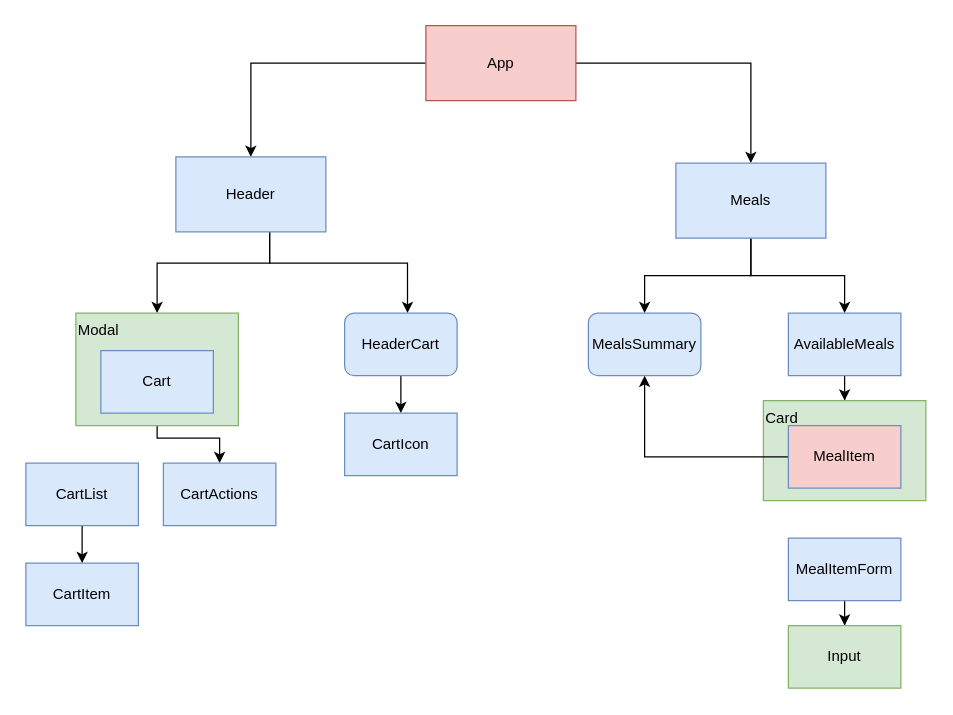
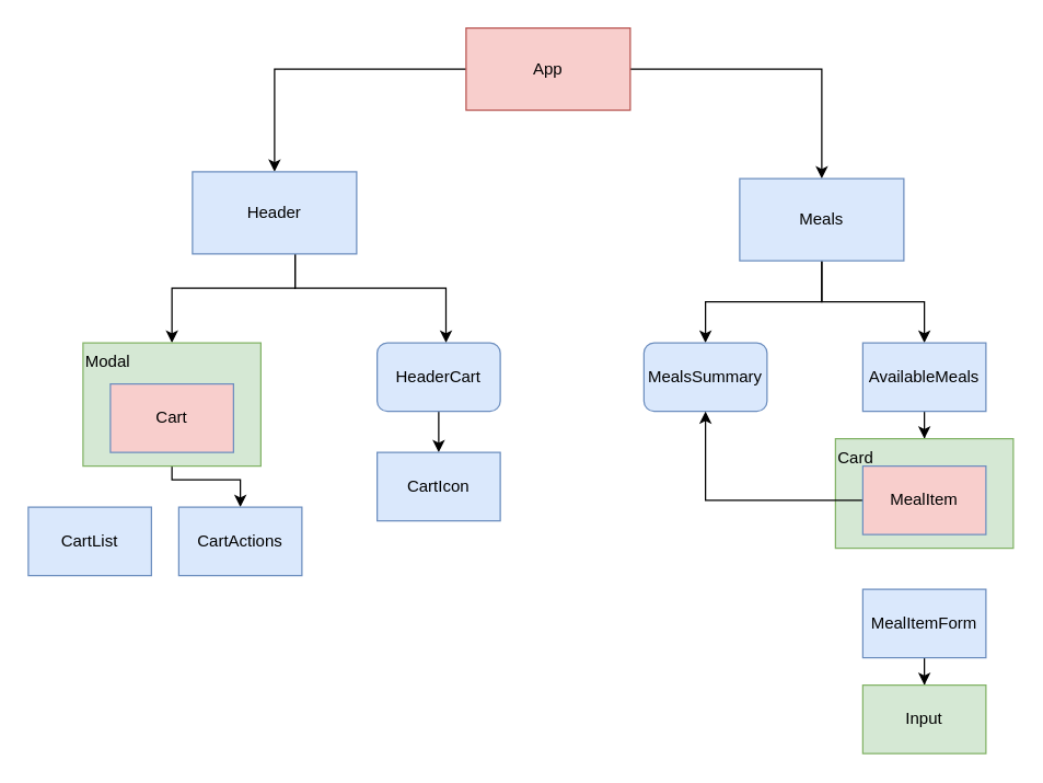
  <mxCell id="0" />
  <mxCell id="1" parent="0" />
  <mxCell id="2" style="edgeStyle=orthogonalEdgeStyle;rounded=0;orthogonalLoop=1;jettySize=auto;html=1;entryX=0.5;entryY=0;entryDx=0;entryDy=0;" edge="1" parent="1" source="4" target="7"><mxGeometry relative="1" as="geometry" /></mxCell>
  <mxCell id="3" style="edgeStyle=orthogonalEdgeStyle;rounded=0;orthogonalLoop=1;jettySize=auto;html=1;entryX=0.5;entryY=0;entryDx=0;entryDy=0;" edge="1" parent="1" source="4" target="10"><mxGeometry relative="1" as="geometry" /></mxCell>
  <mxCell id="4" value="App" style="rounded=0;whiteSpace=wrap;html=1;fillColor=#f8cecc;strokeColor=#b85450;" vertex="1" parent="1"><mxGeometry x="340" y="20" width="120" height="60" as="geometry" /></mxCell>
  <mxCell id="5" style="edgeStyle=orthogonalEdgeStyle;rounded=0;orthogonalLoop=1;jettySize=auto;html=1;entryX=0.559;entryY=-0.003;entryDx=0;entryDy=0;entryPerimeter=0;" edge="1" parent="1" source="7" target="12"><mxGeometry relative="1" as="geometry"><Array as="points"><mxPoint x="215" y="210" /><mxPoint x="325" y="210" /></Array></mxGeometry></mxCell>
  <mxCell id="6" style="edgeStyle=orthogonalEdgeStyle;rounded=0;orthogonalLoop=1;jettySize=auto;html=1;" edge="1" parent="1" source="7" target="23"><mxGeometry relative="1" as="geometry"><Array as="points"><mxPoint x="215" y="210" /><mxPoint x="125" y="210" /></Array></mxGeometry></mxCell>
  <mxCell id="7" value="Header" style="rounded=0;whiteSpace=wrap;html=1;fillColor=#dae8fc;strokeColor=#6c8ebf;" vertex="1" parent="1"><mxGeometry x="140" y="125" width="120" height="60" as="geometry" /></mxCell>
  <mxCell id="8" style="edgeStyle=orthogonalEdgeStyle;rounded=0;orthogonalLoop=1;jettySize=auto;html=1;" edge="1" parent="1" source="10" target="13"><mxGeometry relative="1" as="geometry" /></mxCell>
  <mxCell id="9" style="edgeStyle=orthogonalEdgeStyle;rounded=0;orthogonalLoop=1;jettySize=auto;html=1;" edge="1" parent="1" source="10" target="15"><mxGeometry relative="1" as="geometry" /></mxCell>
  <mxCell id="10" value="Meals" style="rounded=0;whiteSpace=wrap;html=1;fillColor=#dae8fc;strokeColor=#6c8ebf;" vertex="1" parent="1"><mxGeometry x="540" y="130" width="120" height="60" as="geometry" /></mxCell>
  <mxCell id="11" style="edgeStyle=orthogonalEdgeStyle;rounded=0;orthogonalLoop=1;jettySize=auto;html=1;" edge="1" parent="1" source="12" target="24"><mxGeometry relative="1" as="geometry" /></mxCell>
  <mxCell id="12" value="HeaderCart" style="whiteSpace=wrap;html=1;fillColor=#dae8fc;strokeColor=#6c8ebf;rounded=1;" vertex="1" parent="1"><mxGeometry x="275" y="250" width="90" height="50" as="geometry" /></mxCell>
  <mxCell id="13" value="MealsSummary" style="whiteSpace=wrap;html=1;fillColor=#dae8fc;strokeColor=#6c8ebf;rounded=1;" vertex="1" parent="1"><mxGeometry x="470" y="250" width="90" height="50" as="geometry" /></mxCell>
  <mxCell id="14" style="edgeStyle=orthogonalEdgeStyle;rounded=0;orthogonalLoop=1;jettySize=auto;html=1;entryX=0.5;entryY=0;entryDx=0;entryDy=0;" edge="1" parent="1" source="15" target="16"><mxGeometry relative="1" as="geometry" /></mxCell>
  <mxCell id="15" value="AvailableMeals" style="rounded=0;whiteSpace=wrap;html=1;fillColor=#dae8fc;strokeColor=#6c8ebf;" vertex="1" parent="1"><mxGeometry x="630" y="250" width="90" height="50" as="geometry" /></mxCell>
  <mxCell id="16" value="Card" style="rounded=0;whiteSpace=wrap;html=1;fillColor=#d5e8d4;strokeColor=#82b366;verticalAlign=top;align=left;" vertex="1" parent="1"><mxGeometry x="610" y="320" width="130" height="80" as="geometry" /></mxCell>
  <mxCell id="17" style="edgeStyle=orthogonalEdgeStyle;rounded=0;orthogonalLoop=1;jettySize=auto;html=1;" edge="1" parent="1" source="18" target="13"><mxGeometry relative="1" as="geometry" /></mxCell>
  <mxCell id="18" value="MealItem" style="rounded=0;whiteSpace=wrap;html=1;fillColor=#f8cecc;strokeColor=#6c8ebf;" vertex="1" parent="1"><mxGeometry x="630" y="340" width="90" height="50" as="geometry" /></mxCell>
  <mxCell id="19" style="edgeStyle=orthogonalEdgeStyle;rounded=0;orthogonalLoop=1;jettySize=auto;html=1;" edge="1" parent="1" source="20" target="21"><mxGeometry relative="1" as="geometry" /></mxCell>
  <mxCell id="20" value="MealItemForm" style="rounded=0;whiteSpace=wrap;html=1;fillColor=#dae8fc;strokeColor=#6c8ebf;" vertex="1" parent="1"><mxGeometry x="630" y="430" width="90" height="50" as="geometry" /></mxCell>
  <mxCell id="21" value="Input" style="rounded=0;whiteSpace=wrap;html=1;fillColor=#d5e8d4;strokeColor=#82b366;" vertex="1" parent="1"><mxGeometry x="630" y="500" width="90" height="50" as="geometry" /></mxCell>
  <mxCell id="22" style="edgeStyle=orthogonalEdgeStyle;rounded=0;orthogonalLoop=1;jettySize=auto;html=1;entryX=0.5;entryY=0;entryDx=0;entryDy=0;" edge="1" parent="1" source="23" target="29"><mxGeometry relative="1" as="geometry"><Array as="points"><mxPoint x="125" y="350" /><mxPoint x="175" y="350" /></Array></mxGeometry></mxCell>
  <mxCell id="23" value="Modal" style="rounded=0;whiteSpace=wrap;html=1;fillColor=#d5e8d4;strokeColor=#82b366;verticalAlign=top;align=left;" vertex="1" parent="1"><mxGeometry x="60" y="250" width="130" height="90" as="geometry" /></mxCell>
  <mxCell id="24" value="CartIcon" style="rounded=0;whiteSpace=wrap;html=1;fillColor=#dae8fc;strokeColor=#6c8ebf;" vertex="1" parent="1"><mxGeometry x="275" y="330" width="90" height="50" as="geometry" /></mxCell>
- <mxCell id="25" value="Cart" style="rounded=0;whiteSpace=wrap;html=1;fillColor=#dae8fc;strokeColor=#6c8ebf;" vertex="1" parent="1"><mxGeometry x="80" y="280" width="90" height="50" as="geometry" /></mxCell>
- <mxCell id="26" value="CartItem" style="rounded=0;whiteSpace=wrap;html=1;fillColor=#dae8fc;strokeColor=#6c8ebf;" vertex="1" parent="1"><mxGeometry x="20" y="450" width="90" height="50" as="geometry" /></mxCell>
- <mxCell id="27" style="edgeStyle=orthogonalEdgeStyle;rounded=0;orthogonalLoop=1;jettySize=auto;html=1;entryX=0.5;entryY=0;entryDx=0;entryDy=0;" edge="1" parent="1" source="28" target="26"><mxGeometry relative="1" as="geometry" /></mxCell>
+ <mxCell id="25" value="Cart" style="rounded=0;whiteSpace=wrap;html=1;fillColor=#f8cecc;strokeColor=#6c8ebf;" vertex="1" parent="1"><mxGeometry x="80" y="280" width="90" height="50" as="geometry" /></mxCell>
  <mxCell id="28" value="CartList" style="rounded=0;whiteSpace=wrap;html=1;fillColor=#dae8fc;strokeColor=#6c8ebf;" vertex="1" parent="1"><mxGeometry x="20" y="370" width="90" height="50" as="geometry" /></mxCell>
  <mxCell id="29" value="CartActions" style="rounded=0;whiteSpace=wrap;html=1;fillColor=#dae8fc;strokeColor=#6c8ebf;" vertex="1" parent="1"><mxGeometry x="130" y="370" width="90" height="50" as="geometry" /></mxCell>
